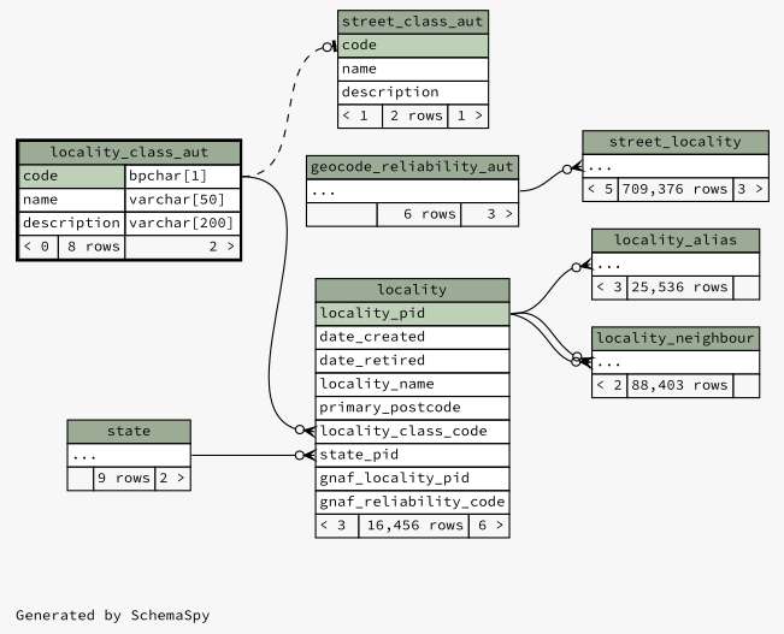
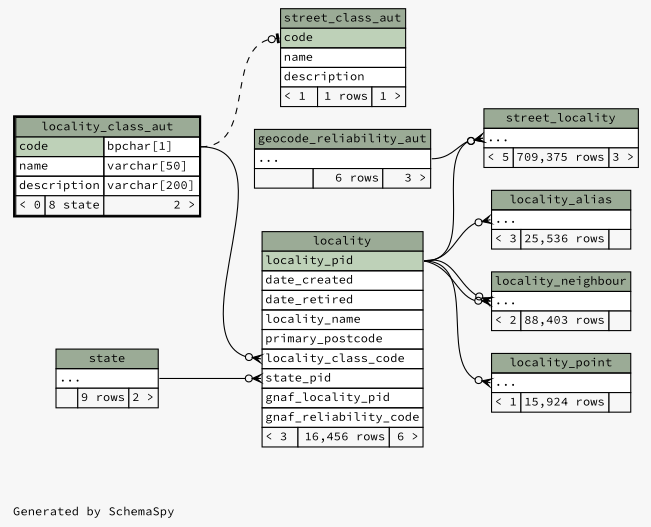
  digraph {
    bgcolor="#f7f7f7"
    fontname="Source Code Pro"
    fontsize=11
    label="\nGenerated by SchemaSpy"
    labeljust=l
    nodesep=0.18
    rankdir=RL
    ranksep=0.46
    node [fontname="Source Code Pro" fontsize=11 shape=plaintext]
    edge [arrowhead=none arrowsize=0.8 arrowtail=crowodot dir=back fontname="Source Code Pro" headport="locality_pid:e" tailport="elipses:w"]
    n1 [label=<     <TABLE BORDER="0" CELLBORDER="1" CELLSPACING="0" BGCOLOR="#ffffff">       <TR><TD COLSPAN="3" BGCOLOR="#9bab96" ALIGN="CENTER">locality</TD></TR>       <TR><TD PORT="locality_pid" COLSPAN="3" BGCOLOR="#bed1b8" ALIGN="LEFT">locality_pid</TD></TR>       <TR><TD PORT="date_created" COLSPAN="3" ALIGN="LEFT">date_created</TD></TR>       <TR><TD PORT="date_retired" COLSPAN="3" ALIGN="LEFT">date_retired</TD></TR>       <TR><TD PORT="locality_name" COLSPAN="3" ALIGN="LEFT">locality_name</TD></TR>       <TR><TD PORT="primary_postcode" COLSPAN="3" ALIGN="LEFT">primary_postcode</TD></TR>       <TR><TD PORT="locality_class_code" COLSPAN="3" ALIGN="LEFT">locality_class_code</TD></TR>       <TR><TD PORT="state_pid" COLSPAN="3" ALIGN="LEFT">state_pid</TD></TR>       <TR><TD PORT="gnaf_locality_pid" COLSPAN="3" ALIGN="LEFT">gnaf_locality_pid</TD></TR>       <TR><TD PORT="gnaf_reliability_code" COLSPAN="3" ALIGN="LEFT">gnaf_reliability_code</TD></TR>       <TR><TD ALIGN="LEFT" BGCOLOR="#f7f7f7">&lt; 3</TD><TD ALIGN="RIGHT" BGCOLOR="#f7f7f7">16,456 rows</TD><TD ALIGN="RIGHT" BGCOLOR="#f7f7f7">6 &gt;</TD></TR>     </TABLE>>]
-   n2 [label=<     <TABLE BORDER="2" CELLBORDER="1" CELLSPACING="0" BGCOLOR="#ffffff">       <TR><TD COLSPAN="3" BGCOLOR="#9bab96" ALIGN="CENTER">locality_class_aut</TD></TR>       <TR><TD PORT="code" COLSPAN="2" BGCOLOR="#bed1b8" ALIGN="LEFT">code</TD><TD PORT="code.type" ALIGN="LEFT">bpchar[1]</TD></TR>       <TR><TD PORT="name" COLSPAN="2" ALIGN="LEFT">name</TD><TD PORT="name.type" ALIGN="LEFT">varchar[50]</TD></TR>       <TR><TD PORT="description" COLSPAN="2" ALIGN="LEFT">description</TD><TD PORT="description.type" ALIGN="LEFT">varchar[200]</TD></TR>       <TR><TD ALIGN="LEFT" BGCOLOR="#f7f7f7">&lt; 0</TD><TD ALIGN="RIGHT" BGCOLOR="#f7f7f7">8 rows</TD><TD ALIGN="RIGHT" BGCOLOR="#f7f7f7">2 &gt;</TD></TR>     </TABLE>>]
+   n2 [label=<     <TABLE BORDER="2" CELLBORDER="1" CELLSPACING="0" BGCOLOR="#ffffff">       <TR><TD COLSPAN="3" BGCOLOR="#9bab96" ALIGN="CENTER">locality_class_aut</TD></TR>       <TR><TD PORT="code" COLSPAN="2" BGCOLOR="#bed1b8" ALIGN="LEFT">code</TD><TD PORT="code.type" ALIGN="LEFT">bpchar[1]</TD></TR>       <TR><TD PORT="name" COLSPAN="2" ALIGN="LEFT">name</TD><TD PORT="name.type" ALIGN="LEFT">varchar[50]</TD></TR>       <TR><TD PORT="description" COLSPAN="2" ALIGN="LEFT">description</TD><TD PORT="description.type" ALIGN="LEFT">varchar[200]</TD></TR>       <TR><TD ALIGN="LEFT" BGCOLOR="#f7f7f7">&lt; 0</TD><TD ALIGN="RIGHT" BGCOLOR="#f7f7f7">8 state</TD><TD ALIGN="RIGHT" BGCOLOR="#f7f7f7">2 &gt;</TD></TR>     </TABLE>>]
    n3 [label=<     <TABLE BORDER="0" CELLBORDER="1" CELLSPACING="0" BGCOLOR="#ffffff">       <TR><TD COLSPAN="3" BGCOLOR="#9bab96" ALIGN="CENTER">state</TD></TR>       <TR><TD PORT="elipses" COLSPAN="3" ALIGN="LEFT">...</TD></TR>       <TR><TD ALIGN="LEFT" BGCOLOR="#f7f7f7">  </TD><TD ALIGN="RIGHT" BGCOLOR="#f7f7f7">9 rows</TD><TD ALIGN="RIGHT" BGCOLOR="#f7f7f7">2 &gt;</TD></TR>     </TABLE>>]
-   n4 [label=<     <TABLE BORDER="0" CELLBORDER="1" CELLSPACING="0" BGCOLOR="#ffffff">       <TR><TD COLSPAN="3" BGCOLOR="#9bab96" ALIGN="CENTER">street_locality</TD></TR>       <TR><TD PORT="elipses" COLSPAN="3" ALIGN="LEFT">...</TD></TR>       <TR><TD ALIGN="LEFT" BGCOLOR="#f7f7f7">&lt; 5</TD><TD ALIGN="RIGHT" BGCOLOR="#f7f7f7">709,376 rows</TD><TD ALIGN="RIGHT" BGCOLOR="#f7f7f7">3 &gt;</TD></TR>     </TABLE>>]
+   n4 [label=<     <TABLE BORDER="0" CELLBORDER="1" CELLSPACING="0" BGCOLOR="#ffffff">       <TR><TD COLSPAN="3" BGCOLOR="#9bab96" ALIGN="CENTER">street_locality</TD></TR>       <TR><TD PORT="elipses" COLSPAN="3" ALIGN="LEFT">...</TD></TR>       <TR><TD ALIGN="LEFT" BGCOLOR="#f7f7f7">&lt; 5</TD><TD ALIGN="RIGHT" BGCOLOR="#f7f7f7">709,375 rows</TD><TD ALIGN="RIGHT" BGCOLOR="#f7f7f7">3 &gt;</TD></TR>     </TABLE>>]
    n5 [label=<     <TABLE BORDER="0" CELLBORDER="1" CELLSPACING="0" BGCOLOR="#ffffff">       <TR><TD COLSPAN="3" BGCOLOR="#9bab96" ALIGN="CENTER">geocode_reliability_aut</TD></TR>       <TR><TD PORT="elipses" COLSPAN="3" ALIGN="LEFT">...</TD></TR>       <TR><TD ALIGN="LEFT" BGCOLOR="#f7f7f7">  </TD><TD ALIGN="RIGHT" BGCOLOR="#f7f7f7">6 rows</TD><TD ALIGN="RIGHT" BGCOLOR="#f7f7f7">3 &gt;</TD></TR>     </TABLE>>]
-   n6 [label=<     <TABLE BORDER="0" CELLBORDER="1" CELLSPACING="0" BGCOLOR="#ffffff">       <TR><TD COLSPAN="3" BGCOLOR="#9bab96" ALIGN="CENTER">street_class_aut</TD></TR>       <TR><TD PORT="code" COLSPAN="3" BGCOLOR="#bed1b8" ALIGN="LEFT">code</TD></TR>       <TR><TD PORT="name" COLSPAN="3" ALIGN="LEFT">name</TD></TR>       <TR><TD PORT="description" COLSPAN="3" ALIGN="LEFT">description</TD></TR>       <TR><TD ALIGN="LEFT" BGCOLOR="#f7f7f7">&lt; 1</TD><TD ALIGN="RIGHT" BGCOLOR="#f7f7f7">2 rows</TD><TD ALIGN="RIGHT" BGCOLOR="#f7f7f7">1 &gt;</TD></TR>     </TABLE>>]
+   n6 [label=<     <TABLE BORDER="0" CELLBORDER="1" CELLSPACING="0" BGCOLOR="#ffffff">       <TR><TD COLSPAN="3" BGCOLOR="#9bab96" ALIGN="CENTER">street_class_aut</TD></TR>       <TR><TD PORT="code" COLSPAN="3" BGCOLOR="#bed1b8" ALIGN="LEFT">code</TD></TR>       <TR><TD PORT="name" COLSPAN="3" ALIGN="LEFT">name</TD></TR>       <TR><TD PORT="description" COLSPAN="3" ALIGN="LEFT">description</TD></TR>       <TR><TD ALIGN="LEFT" BGCOLOR="#f7f7f7">&lt; 1</TD><TD ALIGN="RIGHT" BGCOLOR="#f7f7f7">1 rows</TD><TD ALIGN="RIGHT" BGCOLOR="#f7f7f7">1 &gt;</TD></TR>     </TABLE>>]
    n7 [label=<     <TABLE BORDER="0" CELLBORDER="1" CELLSPACING="0" BGCOLOR="#ffffff">       <TR><TD COLSPAN="3" BGCOLOR="#9bab96" ALIGN="CENTER">locality_alias</TD></TR>       <TR><TD PORT="elipses" COLSPAN="3" ALIGN="LEFT">...</TD></TR>       <TR><TD ALIGN="LEFT" BGCOLOR="#f7f7f7">&lt; 3</TD><TD ALIGN="RIGHT" BGCOLOR="#f7f7f7">25,536 rows</TD><TD ALIGN="RIGHT" BGCOLOR="#f7f7f7">  </TD></TR>     </TABLE>>]
    n8 [label=<     <TABLE BORDER="0" CELLBORDER="1" CELLSPACING="0" BGCOLOR="#ffffff">       <TR><TD COLSPAN="3" BGCOLOR="#9bab96" ALIGN="CENTER">locality_neighbour</TD></TR>       <TR><TD PORT="elipses" COLSPAN="3" ALIGN="LEFT">...</TD></TR>       <TR><TD ALIGN="LEFT" BGCOLOR="#f7f7f7">&lt; 2</TD><TD ALIGN="RIGHT" BGCOLOR="#f7f7f7">88,403 rows</TD><TD ALIGN="RIGHT" BGCOLOR="#f7f7f7">  </TD></TR>     </TABLE>>]
+   n9 [label=<     <TABLE BORDER="0" CELLBORDER="1" CELLSPACING="0" BGCOLOR="#ffffff">       <TR><TD COLSPAN="3" BGCOLOR="#9bab96" ALIGN="CENTER">locality_point</TD></TR>       <TR><TD PORT="elipses" COLSPAN="3" ALIGN="LEFT">...</TD></TR>       <TR><TD ALIGN="LEFT" BGCOLOR="#f7f7f7">&lt; 1</TD><TD ALIGN="RIGHT" BGCOLOR="#f7f7f7">15,924 rows</TD><TD ALIGN="RIGHT" BGCOLOR="#f7f7f7">  </TD></TR>     </TABLE>>]
    n1 -> n2 [headport="code.type:e" tailport="locality_class_code:w"]
    n1 -> n3 [headport="elipses:e" tailport="state_pid:w"]
+   n4 -> n1
    n4 -> n5 [headport="elipses:e"]
    n6 -> n2 [arrowtail=teeodot headport="code.type:e" style=dashed tailport="code:w"]
    n7 -> n1
    n8 -> n1
    n8 -> n1
+   n9 -> n1
  }
